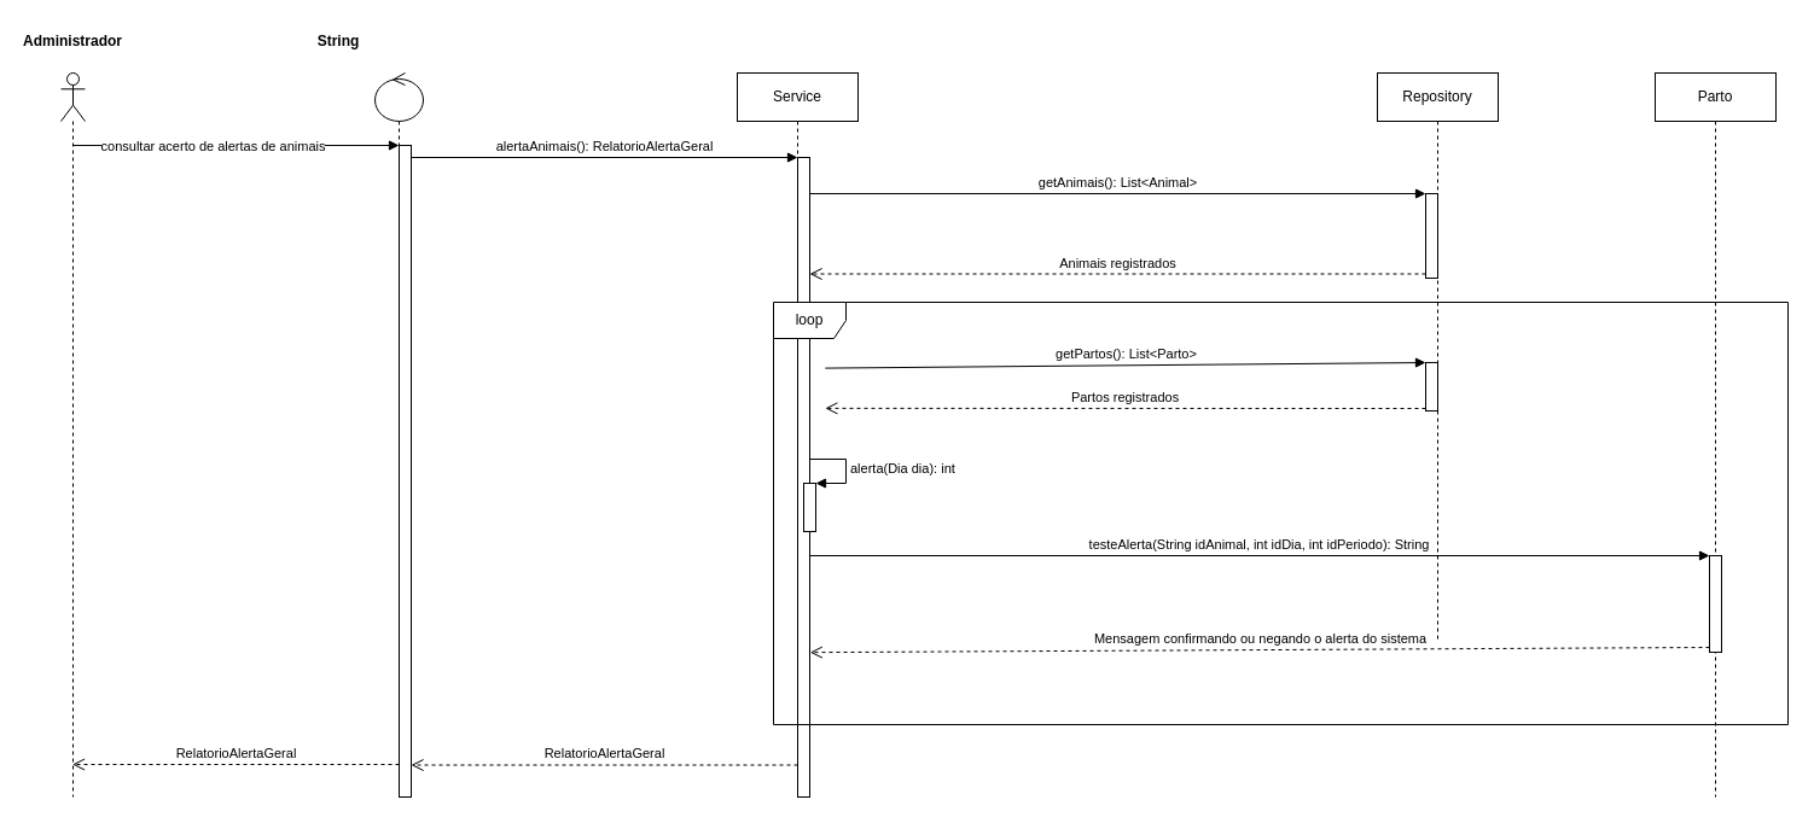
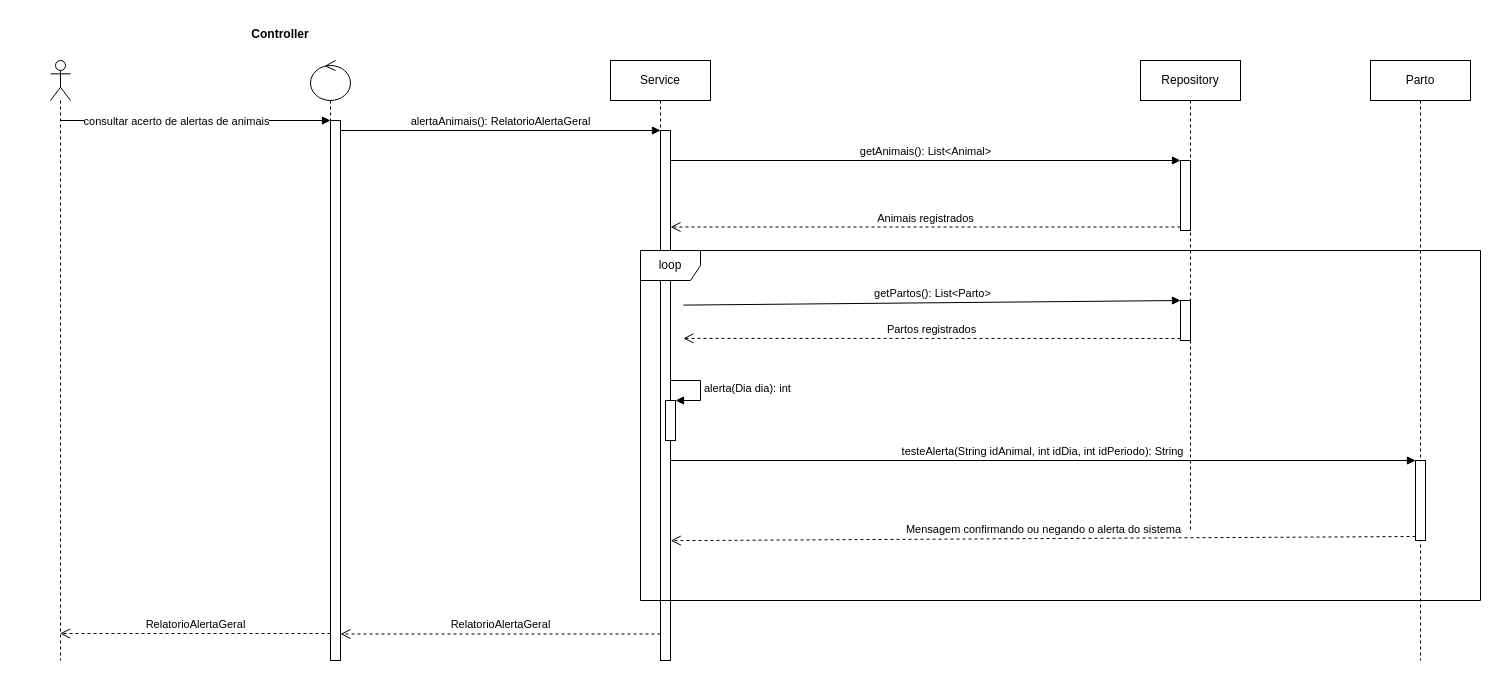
  <mxCell id="0" />
  <mxCell id="1" parent="0" />
  <mxCell id="2" value="" style="shape=umlLifeline;participant=umlActor;perimeter=lifelinePerimeter;whiteSpace=wrap;html=1;container=1;collapsible=0;recursiveResize=0;verticalAlign=top;spacingTop=36;outlineConnect=0;" vertex="1" parent="1"><mxGeometry x="50" y="60" width="20" height="600" as="geometry" /></mxCell>
- <mxCell id="3" value="Administrador" style="text;align=center;fontStyle=1;verticalAlign=middle;spacingLeft=3;spacingRight=3;strokeColor=none;rotatable=0;points=[[0,0.5],[1,0.5]];portConstraint=eastwest;" vertex="1" parent="1"><mxGeometry x="20" y="20" width="80" height="26" as="geometry" /></mxCell>
  <mxCell id="4" value="" style="shape=umlLifeline;participant=umlControl;perimeter=lifelinePerimeter;whiteSpace=wrap;html=1;container=1;collapsible=0;recursiveResize=0;verticalAlign=top;spacingTop=36;outlineConnect=0;" vertex="1" parent="1"><mxGeometry x="310" y="60" width="40" height="600" as="geometry" /></mxCell>
  <mxCell id="5" value="" style="html=1;points=[];perimeter=orthogonalPerimeter;" vertex="1" parent="4"><mxGeometry x="20" y="60" width="10" height="540" as="geometry" /></mxCell>
- <mxCell id="6" value="String" style="text;align=center;fontStyle=1;verticalAlign=middle;spacingLeft=3;spacingRight=3;strokeColor=none;rotatable=0;points=[[0,0.5],[1,0.5]];portConstraint=eastwest;" vertex="1" parent="1"><mxGeometry x="240" y="20" width="80" height="26" as="geometry" /></mxCell>
+ <mxCell id="6" value="Controller" style="text;align=center;fontStyle=1;verticalAlign=middle;spacingLeft=3;spacingRight=3;strokeColor=none;rotatable=0;points=[[0,0.5],[1,0.5]];portConstraint=eastwest;" vertex="1" parent="1"><mxGeometry x="240" y="20" width="80" height="26" as="geometry" /></mxCell>
  <mxCell id="7" value="Service" style="shape=umlLifeline;perimeter=lifelinePerimeter;whiteSpace=wrap;html=1;container=1;collapsible=0;recursiveResize=0;outlineConnect=0;" vertex="1" parent="1"><mxGeometry x="610" y="60" width="100" height="600" as="geometry" /></mxCell>
  <mxCell id="8" value="" style="html=1;points=[];perimeter=orthogonalPerimeter;" vertex="1" parent="7"><mxGeometry x="50" y="70" width="10" height="530" as="geometry" /></mxCell>
  <mxCell id="9" value="Repository" style="shape=umlLifeline;perimeter=lifelinePerimeter;whiteSpace=wrap;html=1;container=1;collapsible=0;recursiveResize=0;outlineConnect=0;" vertex="1" parent="1"><mxGeometry x="1140" y="60" width="100" height="470" as="geometry" /></mxCell>
  <mxCell id="10" value="" style="html=1;points=[];perimeter=orthogonalPerimeter;" vertex="1" parent="9"><mxGeometry x="40" y="100" width="10" height="70" as="geometry" /></mxCell>
  <mxCell id="11" value="consultar acerto de alertas de animais" style="html=1;verticalAlign=bottom;endArrow=block;entryX=0;entryY=0;rounded=0;" edge="1" parent="1" source="2" target="5"><mxGeometry x="-0.143" y="-10" relative="1" as="geometry"><mxPoint x="130" y="120" as="sourcePoint" /><mxPoint as="offset" /></mxGeometry></mxCell>
  <mxCell id="12" value="RelatorioAlertaGeral" style="html=1;verticalAlign=bottom;endArrow=open;dashed=1;endSize=8;exitX=0;exitY=0.95;rounded=0;" edge="1" parent="1" source="5" target="2"><mxGeometry relative="1" as="geometry"><mxPoint x="130" y="196" as="targetPoint" /></mxGeometry></mxCell>
  <mxCell id="13" value="alertaAnimais(): RelatorioAlertaGeral" style="html=1;verticalAlign=bottom;endArrow=block;entryX=0;entryY=0;rounded=0;" edge="1" parent="1" source="5" target="8"><mxGeometry relative="1" as="geometry"><mxPoint x="350" y="130" as="sourcePoint" /></mxGeometry></mxCell>
  <mxCell id="14" value="RelatorioAlertaGeral" style="html=1;verticalAlign=bottom;endArrow=open;dashed=1;endSize=8;exitX=0;exitY=0.95;rounded=0;" edge="1" parent="1" source="8" target="5"><mxGeometry relative="1" as="geometry"><mxPoint x="350" y="206" as="targetPoint" /></mxGeometry></mxCell>
  <mxCell id="15" value="getAnimais(): List&amp;lt;Animal&amp;gt;" style="html=1;verticalAlign=bottom;endArrow=block;entryX=0;entryY=0;rounded=0;" edge="1" parent="1" target="10"><mxGeometry relative="1" as="geometry"><mxPoint x="670" y="160" as="sourcePoint" /></mxGeometry></mxCell>
  <mxCell id="16" value="Animais registrados" style="html=1;verticalAlign=bottom;endArrow=open;dashed=1;endSize=8;exitX=0;exitY=0.95;rounded=0;" edge="1" parent="1" source="10" target="8"><mxGeometry relative="1" as="geometry"><mxPoint x="770" y="226" as="targetPoint" /></mxGeometry></mxCell>
  <mxCell id="17" value="loop" style="shape=umlFrame;whiteSpace=wrap;html=1;" vertex="1" parent="1"><mxGeometry x="640" y="250" width="840" height="350" as="geometry" /></mxCell>
  <mxCell id="18" value="" style="html=1;points=[];perimeter=orthogonalPerimeter;" vertex="1" parent="1"><mxGeometry x="1180" y="300" width="10" height="40" as="geometry" /></mxCell>
  <mxCell id="19" value="getPartos(): List&amp;lt;Parto&amp;gt;" style="html=1;verticalAlign=bottom;endArrow=block;entryX=0;entryY=0;rounded=0;exitX=0.051;exitY=0.156;exitDx=0;exitDy=0;exitPerimeter=0;" edge="1" parent="1" source="17" target="18"><mxGeometry relative="1" as="geometry"><mxPoint x="1110" y="300" as="sourcePoint" /></mxGeometry></mxCell>
  <mxCell id="20" value="Partos registrados" style="html=1;verticalAlign=bottom;endArrow=open;dashed=1;endSize=8;exitX=0;exitY=0.95;rounded=0;entryX=0.051;entryY=0.251;entryDx=0;entryDy=0;entryPerimeter=0;" edge="1" parent="1" source="18" target="17"><mxGeometry relative="1" as="geometry"><mxPoint x="1110" y="376" as="targetPoint" /></mxGeometry></mxCell>
  <mxCell id="21" value="" style="html=1;points=[];perimeter=orthogonalPerimeter;" vertex="1" parent="1"><mxGeometry x="665" y="400" width="10" height="40" as="geometry" /></mxCell>
  <mxCell id="22" value="alerta(Dia dia): int&amp;nbsp;" style="edgeStyle=orthogonalEdgeStyle;html=1;align=left;spacingLeft=2;endArrow=block;rounded=0;entryX=1;entryY=0;" edge="1" parent="1" target="21"><mxGeometry relative="1" as="geometry"><mxPoint x="670" y="380" as="sourcePoint" /><Array as="points"><mxPoint x="700" y="380" /></Array></mxGeometry></mxCell>
  <mxCell id="23" value="Parto" style="shape=umlLifeline;perimeter=lifelinePerimeter;whiteSpace=wrap;html=1;container=1;collapsible=0;recursiveResize=0;outlineConnect=0;" vertex="1" parent="1"><mxGeometry x="1370" y="60" width="100" height="600" as="geometry" /></mxCell>
  <mxCell id="24" value="" style="html=1;points=[];perimeter=orthogonalPerimeter;" vertex="1" parent="23"><mxGeometry x="45" y="400" width="10" height="80" as="geometry" /></mxCell>
  <mxCell id="25" value="testeAlerta(String idAnimal, int idDia, int idPeriodo): String" style="html=1;verticalAlign=bottom;endArrow=block;entryX=0;entryY=0;rounded=0;exitX=0.036;exitY=0.6;exitDx=0;exitDy=0;exitPerimeter=0;" edge="1" parent="1" source="17" target="24"><mxGeometry relative="1" as="geometry"><mxPoint x="1345" y="460" as="sourcePoint" /></mxGeometry></mxCell>
  <mxCell id="26" value="Mensagem confirmando ou negando o alerta do sistema" style="html=1;verticalAlign=bottom;endArrow=open;dashed=1;endSize=8;exitX=0;exitY=0.95;rounded=0;entryX=0.036;entryY=0.829;entryDx=0;entryDy=0;entryPerimeter=0;" edge="1" parent="1" source="24" target="17"><mxGeometry relative="1" as="geometry"><mxPoint x="670" y="530" as="targetPoint" /></mxGeometry></mxCell>
